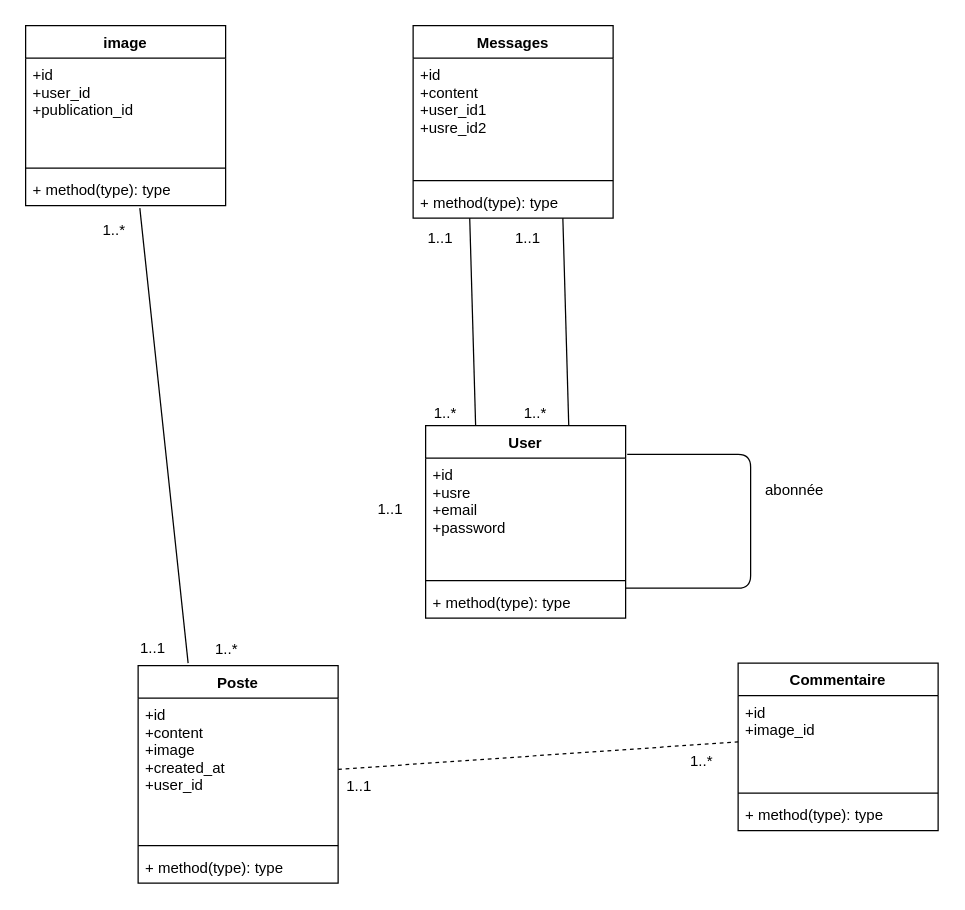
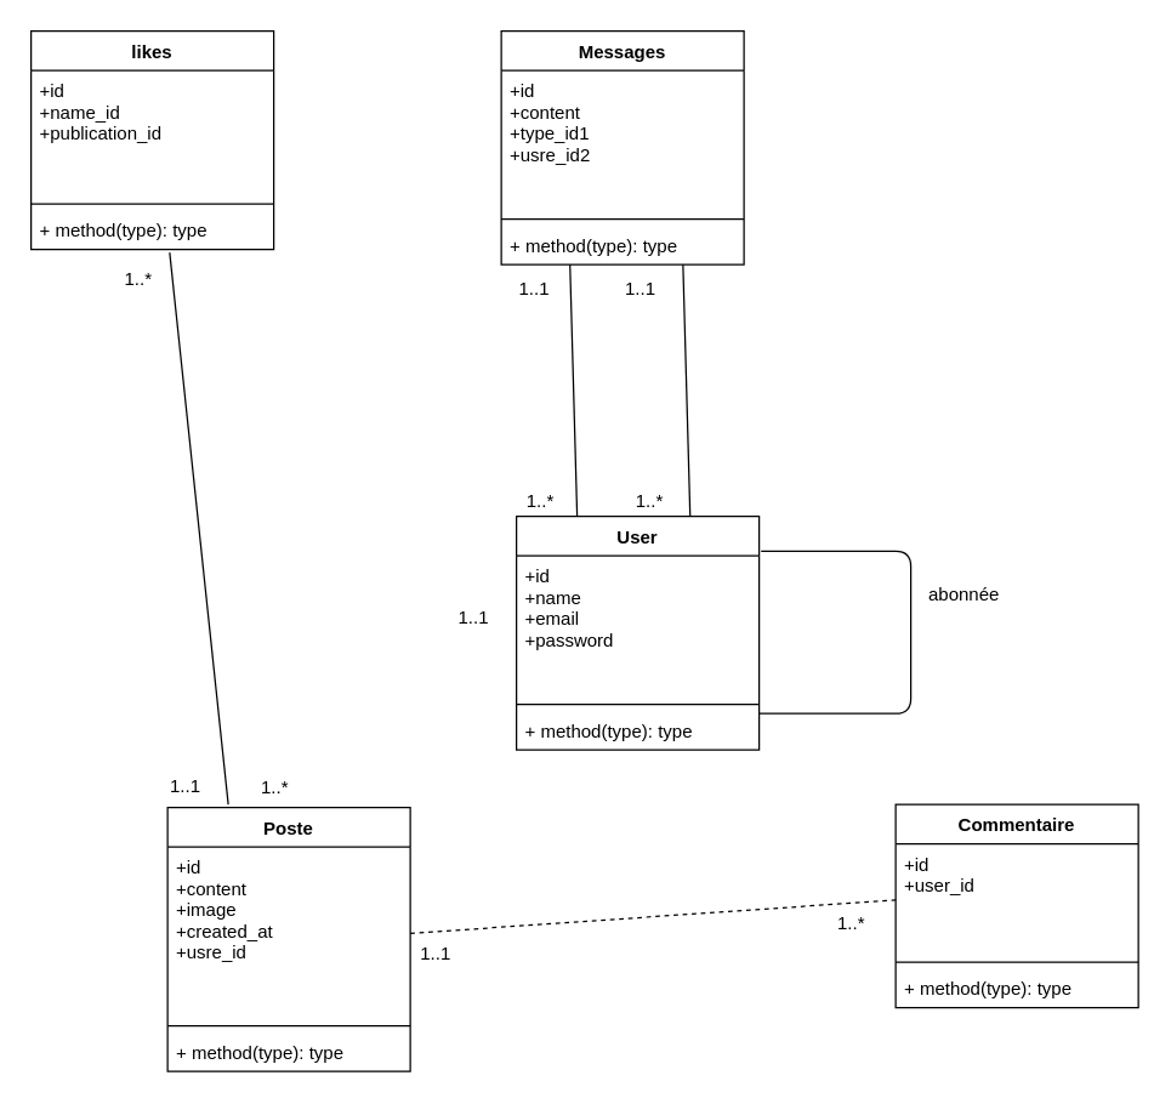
  <mxCell id="0" />
  <mxCell id="1" parent="0" />
  <mxCell id="2" value="Poste" style="swimlane;fontStyle=1;align=center;verticalAlign=top;childLayout=stackLayout;horizontal=1;startSize=26;horizontalStack=0;resizeParent=1;resizeParentMax=0;resizeLast=0;collapsible=1;marginBottom=0;" parent="1" vertex="1"><mxGeometry x="110" y="532" width="160" height="174" as="geometry" /></mxCell>
- <mxCell id="3" value="+id&#10;+content&#10;+image&#10;+created_at&#10;+user_id" style="text;strokeColor=none;fillColor=none;align=left;verticalAlign=top;spacingLeft=4;spacingRight=4;overflow=hidden;rotatable=0;points=[[0,0.5],[1,0.5]];portConstraint=eastwest;" parent="2" vertex="1"><mxGeometry y="26" width="160" height="114" as="geometry" /></mxCell>
+ <mxCell id="3" value="+id&#10;+content&#10;+image&#10;+created_at&#10;+usre_id" style="text;strokeColor=none;fillColor=none;align=left;verticalAlign=top;spacingLeft=4;spacingRight=4;overflow=hidden;rotatable=0;points=[[0,0.5],[1,0.5]];portConstraint=eastwest;" parent="2" vertex="1"><mxGeometry y="26" width="160" height="114" as="geometry" /></mxCell>
  <mxCell id="4" value="" style="line;strokeWidth=1;fillColor=none;align=left;verticalAlign=middle;spacingTop=-1;spacingLeft=3;spacingRight=3;rotatable=0;labelPosition=right;points=[];portConstraint=eastwest;" parent="2" vertex="1"><mxGeometry y="140" width="160" height="8" as="geometry" /></mxCell>
  <mxCell id="5" value="+ method(type): type" style="text;strokeColor=none;fillColor=none;align=left;verticalAlign=top;spacingLeft=4;spacingRight=4;overflow=hidden;rotatable=0;points=[[0,0.5],[1,0.5]];portConstraint=eastwest;" parent="2" vertex="1"><mxGeometry y="148" width="160" height="26" as="geometry" /></mxCell>
  <mxCell id="6" value="Messages" style="swimlane;fontStyle=1;align=center;verticalAlign=top;childLayout=stackLayout;horizontal=1;startSize=26;horizontalStack=0;resizeParent=1;resizeParentMax=0;resizeLast=0;collapsible=1;marginBottom=0;" parent="1" vertex="1"><mxGeometry x="330" y="20" width="160" height="154" as="geometry" /></mxCell>
- <mxCell id="7" value="+id&#10;+content&#10;+user_id1&#10;+usre_id2" style="text;strokeColor=none;fillColor=none;align=left;verticalAlign=top;spacingLeft=4;spacingRight=4;overflow=hidden;rotatable=0;points=[[0,0.5],[1,0.5]];portConstraint=eastwest;" parent="6" vertex="1"><mxGeometry y="26" width="160" height="94" as="geometry" /></mxCell>
+ <mxCell id="7" value="+id&#10;+content&#10;+type_id1&#10;+usre_id2" style="text;strokeColor=none;fillColor=none;align=left;verticalAlign=top;spacingLeft=4;spacingRight=4;overflow=hidden;rotatable=0;points=[[0,0.5],[1,0.5]];portConstraint=eastwest;" parent="6" vertex="1"><mxGeometry y="26" width="160" height="94" as="geometry" /></mxCell>
  <mxCell id="8" value="" style="line;strokeWidth=1;fillColor=none;align=left;verticalAlign=middle;spacingTop=-1;spacingLeft=3;spacingRight=3;rotatable=0;labelPosition=right;points=[];portConstraint=eastwest;" parent="6" vertex="1"><mxGeometry y="120" width="160" height="8" as="geometry" /></mxCell>
  <mxCell id="9" value="+ method(type): type" style="text;strokeColor=none;fillColor=none;align=left;verticalAlign=top;spacingLeft=4;spacingRight=4;overflow=hidden;rotatable=0;points=[[0,0.5],[1,0.5]];portConstraint=eastwest;" parent="6" vertex="1"><mxGeometry y="128" width="160" height="26" as="geometry" /></mxCell>
  <mxCell id="10" value="Commentaire" style="swimlane;fontStyle=1;align=center;verticalAlign=top;childLayout=stackLayout;horizontal=1;startSize=26;horizontalStack=0;resizeParent=1;resizeParentMax=0;resizeLast=0;collapsible=1;marginBottom=0;" parent="1" vertex="1"><mxGeometry x="590" y="530" width="160" height="134" as="geometry" /></mxCell>
- <mxCell id="11" value="+id&#10;+image_id" style="text;strokeColor=none;fillColor=none;align=left;verticalAlign=top;spacingLeft=4;spacingRight=4;overflow=hidden;rotatable=0;points=[[0,0.5],[1,0.5]];portConstraint=eastwest;" parent="10" vertex="1"><mxGeometry y="26" width="160" height="74" as="geometry" /></mxCell>
+ <mxCell id="11" value="+id&#10;+user_id" style="text;strokeColor=none;fillColor=none;align=left;verticalAlign=top;spacingLeft=4;spacingRight=4;overflow=hidden;rotatable=0;points=[[0,0.5],[1,0.5]];portConstraint=eastwest;" parent="10" vertex="1"><mxGeometry y="26" width="160" height="74" as="geometry" /></mxCell>
  <mxCell id="12" value="" style="line;strokeWidth=1;fillColor=none;align=left;verticalAlign=middle;spacingTop=-1;spacingLeft=3;spacingRight=3;rotatable=0;labelPosition=right;points=[];portConstraint=eastwest;" parent="10" vertex="1"><mxGeometry y="100" width="160" height="8" as="geometry" /></mxCell>
  <mxCell id="13" value="+ method(type): type" style="text;strokeColor=none;fillColor=none;align=left;verticalAlign=top;spacingLeft=4;spacingRight=4;overflow=hidden;rotatable=0;points=[[0,0.5],[1,0.5]];portConstraint=eastwest;" parent="10" vertex="1"><mxGeometry y="108" width="160" height="26" as="geometry" /></mxCell>
  <mxCell id="14" value="User" style="swimlane;fontStyle=1;align=center;verticalAlign=top;childLayout=stackLayout;horizontal=1;startSize=26;horizontalStack=0;resizeParent=1;resizeParentMax=0;resizeLast=0;collapsible=1;marginBottom=0;" parent="1" vertex="1"><mxGeometry x="340" y="340" width="160" height="154" as="geometry" /></mxCell>
- <mxCell id="15" value="+id&#10;+usre&#10;+email&#10;+password" style="text;strokeColor=none;fillColor=none;align=left;verticalAlign=top;spacingLeft=4;spacingRight=4;overflow=hidden;rotatable=0;points=[[0,0.5],[1,0.5]];portConstraint=eastwest;" parent="14" vertex="1"><mxGeometry y="26" width="160" height="94" as="geometry" /></mxCell>
+ <mxCell id="15" value="+id&#10;+name&#10;+email&#10;+password" style="text;strokeColor=none;fillColor=none;align=left;verticalAlign=top;spacingLeft=4;spacingRight=4;overflow=hidden;rotatable=0;points=[[0,0.5],[1,0.5]];portConstraint=eastwest;" parent="14" vertex="1"><mxGeometry y="26" width="160" height="94" as="geometry" /></mxCell>
  <mxCell id="16" value="" style="line;strokeWidth=1;fillColor=none;align=left;verticalAlign=middle;spacingTop=-1;spacingLeft=3;spacingRight=3;rotatable=0;labelPosition=right;points=[];portConstraint=eastwest;" parent="14" vertex="1"><mxGeometry y="120" width="160" height="8" as="geometry" /></mxCell>
  <mxCell id="17" value="+ method(type): type" style="text;strokeColor=none;fillColor=none;align=left;verticalAlign=top;spacingLeft=4;spacingRight=4;overflow=hidden;rotatable=0;points=[[0,0.5],[1,0.5]];portConstraint=eastwest;" parent="14" vertex="1"><mxGeometry y="128" width="160" height="26" as="geometry" /></mxCell>
  <mxCell id="18" value="" style="endArrow=none;html=1;exitX=1.008;exitY=0.149;exitDx=0;exitDy=0;exitPerimeter=0;" parent="14" source="14" edge="1"><mxGeometry width="50" height="50" relative="1" as="geometry"><mxPoint x="149" as="sourcePoint" /><mxPoint x="160" y="130" as="targetPoint" /><Array as="points"><mxPoint x="260" y="23" /><mxPoint x="260" y="130" /><mxPoint x="190" y="130" /></Array></mxGeometry></mxCell>
  <mxCell id="19" value="1..*" style="text;html=1;resizable=0;points=[];autosize=1;align=left;verticalAlign=top;spacingTop=-4;" parent="1" vertex="1"><mxGeometry x="170" y="509" width="30" height="20" as="geometry" /></mxCell>
  <mxCell id="20" value="1..1" style="text;html=1;resizable=0;points=[];autosize=1;align=left;verticalAlign=top;spacingTop=-4;" parent="1" vertex="1"><mxGeometry x="300" y="397" width="40" height="20" as="geometry" /></mxCell>
  <mxCell id="21" value="" style="endArrow=none;html=1;entryX=0;entryY=0.5;entryDx=0;entryDy=0;exitX=1;exitY=0.5;exitDx=0;exitDy=0;dashed=1;" parent="1" source="3" target="11" edge="1"><mxGeometry width="50" height="50" relative="1" as="geometry"><mxPoint x="110" y="1090" as="sourcePoint" /><mxPoint x="160" y="1040" as="targetPoint" /></mxGeometry></mxCell>
  <mxCell id="22" value="1..1" style="text;html=1;resizable=0;points=[];autosize=1;align=left;verticalAlign=top;spacingTop=-4;" parent="1" vertex="1"><mxGeometry x="275" y="619" width="40" height="20" as="geometry" /></mxCell>
  <mxCell id="23" value="1..*" style="text;html=1;resizable=0;points=[];autosize=1;align=left;verticalAlign=top;spacingTop=-4;" parent="1" vertex="1"><mxGeometry x="550" y="599" width="30" height="20" as="geometry" /></mxCell>
  <mxCell id="24" value="" style="endArrow=none;html=1;entryX=0.283;entryY=1;entryDx=0;entryDy=0;entryPerimeter=0;exitX=0.25;exitY=0;exitDx=0;exitDy=0;" parent="1" source="14" target="9" edge="1"><mxGeometry width="50" height="50" relative="1" as="geometry"><mxPoint x="-180" y="780" as="sourcePoint" /><mxPoint x="-130" y="730" as="targetPoint" /></mxGeometry></mxCell>
  <mxCell id="25" value="" style="endArrow=none;html=1;entryX=0.283;entryY=1;entryDx=0;entryDy=0;entryPerimeter=0;exitX=0.25;exitY=0;exitDx=0;exitDy=0;" parent="1" edge="1"><mxGeometry width="50" height="50" relative="1" as="geometry"><mxPoint x="454.5" y="340" as="sourcePoint" /><mxPoint x="449.78" y="174" as="targetPoint" /></mxGeometry></mxCell>
  <mxCell id="26" value="1..1" style="text;html=1;resizable=0;points=[];autosize=1;align=left;verticalAlign=top;spacingTop=-4;" parent="1" vertex="1"><mxGeometry x="340" y="180" width="40" height="20" as="geometry" /></mxCell>
  <mxCell id="27" value="1..1" style="text;html=1;resizable=0;points=[];autosize=1;align=left;verticalAlign=top;spacingTop=-4;" parent="1" vertex="1"><mxGeometry x="410" y="180" width="40" height="20" as="geometry" /></mxCell>
  <mxCell id="28" value="1..*" style="text;html=1;resizable=0;points=[];autosize=1;align=left;verticalAlign=top;spacingTop=-4;" parent="1" vertex="1"><mxGeometry x="345" y="320" width="30" height="20" as="geometry" /></mxCell>
  <mxCell id="29" value="1..*" style="text;html=1;resizable=0;points=[];autosize=1;align=left;verticalAlign=top;spacingTop=-4;" parent="1" vertex="1"><mxGeometry x="417" y="320" width="30" height="20" as="geometry" /></mxCell>
- <mxCell id="30" value="image" style="swimlane;fontStyle=1;align=center;verticalAlign=top;childLayout=stackLayout;horizontal=1;startSize=26;horizontalStack=0;resizeParent=1;resizeParentMax=0;resizeLast=0;collapsible=1;marginBottom=0;" parent="1" vertex="1"><mxGeometry x="20" y="20" width="160" height="144" as="geometry" /></mxCell>
- <mxCell id="31" value="+id&#10;+user_id&#10;+publication_id" style="text;strokeColor=none;fillColor=none;align=left;verticalAlign=top;spacingLeft=4;spacingRight=4;overflow=hidden;rotatable=0;points=[[0,0.5],[1,0.5]];portConstraint=eastwest;" parent="30" vertex="1"><mxGeometry y="26" width="160" height="84" as="geometry" /></mxCell>
+ <mxCell id="30" value="likes" style="swimlane;fontStyle=1;align=center;verticalAlign=top;childLayout=stackLayout;horizontal=1;startSize=26;horizontalStack=0;resizeParent=1;resizeParentMax=0;resizeLast=0;collapsible=1;marginBottom=0;" parent="1" vertex="1"><mxGeometry x="20" y="20" width="160" height="144" as="geometry" /></mxCell>
+ <mxCell id="31" value="+id&#10;+name_id&#10;+publication_id" style="text;strokeColor=none;fillColor=none;align=left;verticalAlign=top;spacingLeft=4;spacingRight=4;overflow=hidden;rotatable=0;points=[[0,0.5],[1,0.5]];portConstraint=eastwest;" parent="30" vertex="1"><mxGeometry y="26" width="160" height="84" as="geometry" /></mxCell>
  <mxCell id="32" value="" style="line;strokeWidth=1;fillColor=none;align=left;verticalAlign=middle;spacingTop=-1;spacingLeft=3;spacingRight=3;rotatable=0;labelPosition=right;points=[];portConstraint=eastwest;" parent="30" vertex="1"><mxGeometry y="110" width="160" height="8" as="geometry" /></mxCell>
  <mxCell id="33" value="+ method(type): type" style="text;strokeColor=none;fillColor=none;align=left;verticalAlign=top;spacingLeft=4;spacingRight=4;overflow=hidden;rotatable=0;points=[[0,0.5],[1,0.5]];portConstraint=eastwest;" parent="30" vertex="1"><mxGeometry y="118" width="160" height="26" as="geometry" /></mxCell>
  <mxCell id="34" value="" style="endArrow=none;html=1;entryX=0.571;entryY=1.077;entryDx=0;entryDy=0;entryPerimeter=0;" parent="1" target="33" edge="1"><mxGeometry width="50" height="50" relative="1" as="geometry"><mxPoint y="530" as="sourcePoint" x="150" /><mxPoint x="70" y="730" as="targetPoint" /></mxGeometry></mxCell>
  <mxCell id="35" value="1..1" style="text;html=1;resizable=0;points=[];autosize=1;align=left;verticalAlign=top;spacingTop=-4;" parent="1" vertex="1"><mxGeometry x="110" y="508" width="40" height="20" as="geometry" /></mxCell>
  <mxCell id="36" value="1..*" style="text;html=1;resizable=0;points=[];autosize=1;align=left;verticalAlign=top;spacingTop=-4;" parent="1" vertex="1"><mxGeometry x="80" y="174" width="30" height="20" as="geometry" /></mxCell>
  <mxCell id="37" value="abonnée" style="text;html=1;resizable=0;points=[];autosize=1;align=left;verticalAlign=top;spacingTop=-4;" parent="1" vertex="1"><mxGeometry x="610" y="382" width="60" height="20" as="geometry" /></mxCell>
